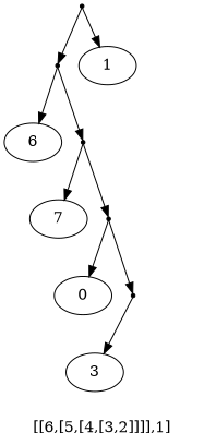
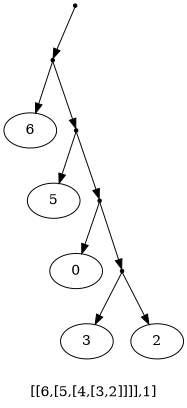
  digraph {
    label="[[6,[5,[4,[3,2]]]],1]"
    r1 [shape=point]
    r6 [shape=point]
-   1
    6
    r5 [shape=point]
-   5 [label=7]
+   5
    r4 [shape=point]
    n8 [label=0]
    r3 [shape=point]
    3
+   2
    r1 -> r6
-   r1 -> 1
    r6 -> 6
    r6 -> r5
    r5 -> 5
    r5 -> r4
    r4 -> n8
    r4 -> r3
    r3 -> 3
+   r3 -> 2
  }
